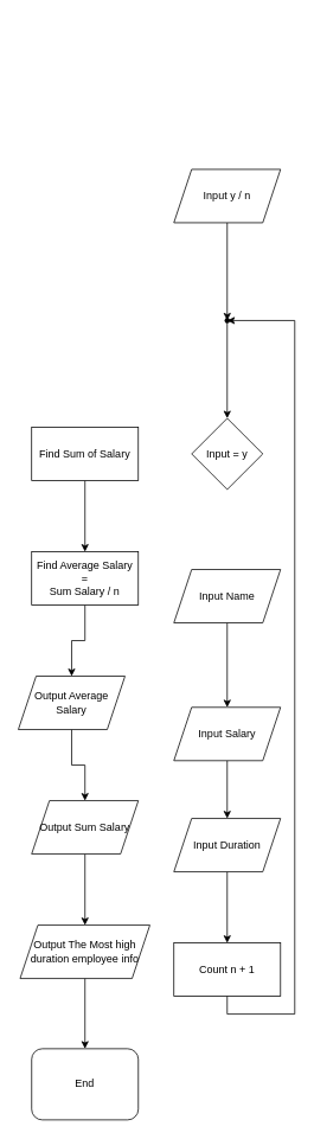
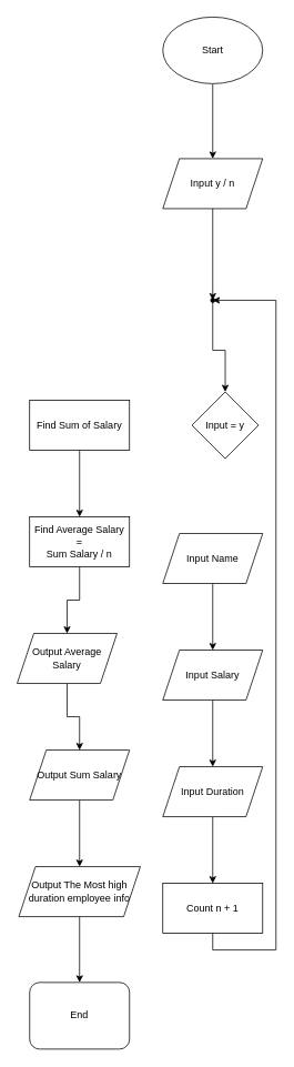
  <mxCell id="0" />
  <mxCell id="1" parent="0" />
+ <mxCell id="2" value="" style="edgeStyle=orthogonalEdgeStyle;rounded=0;orthogonalLoop=1;jettySize=auto;html=1;" edge="1" parent="1" source="3" target="5"><mxGeometry relative="1" as="geometry" /></mxCell>
+ <mxCell id="3" value="Start" style="ellipse;whiteSpace=wrap;html=1;" vertex="1" parent="1"><mxGeometry x="195" y="20" width="120" height="80" as="geometry" /></mxCell>
  <mxCell id="4" value="" style="edgeStyle=orthogonalEdgeStyle;rounded=0;orthogonalLoop=1;jettySize=auto;html=1;" edge="1" parent="1" source="5" target="14"><mxGeometry relative="1" as="geometry" /></mxCell>
  <mxCell id="5" value="Input y / n" style="shape=parallelogram;perimeter=parallelogramPerimeter;whiteSpace=wrap;html=1;fixedSize=1;" vertex="1" parent="1"><mxGeometry x="195" y="190" width="120" height="60" as="geometry" /></mxCell>
- <mxCell id="6" value="Input = y" style="rhombus;whiteSpace=wrap;html=1;" vertex="1" parent="1"><mxGeometry x="215" y="470" width="80" height="80" as="geometry" /></mxCell>
+ <mxCell id="6" value="Input = y" style="rhombus;whiteSpace=wrap;html=1;" vertex="1" parent="1"><mxGeometry x="230" y="470" width="80" height="80" as="geometry" /></mxCell>
  <mxCell id="7" value="" style="edgeStyle=orthogonalEdgeStyle;rounded=0;orthogonalLoop=1;jettySize=auto;html=1;" edge="1" parent="1" source="8" target="10"><mxGeometry relative="1" as="geometry" /></mxCell>
  <mxCell id="8" value="Input Name" style="shape=parallelogram;perimeter=parallelogramPerimeter;whiteSpace=wrap;html=1;fixedSize=1;" vertex="1" parent="1"><mxGeometry x="195" y="640" width="120" height="60" as="geometry" /></mxCell>
  <mxCell id="9" value="" style="edgeStyle=orthogonalEdgeStyle;rounded=0;orthogonalLoop=1;jettySize=auto;html=1;" edge="1" parent="1" source="10" target="12"><mxGeometry relative="1" as="geometry" /></mxCell>
- <mxCell id="10" value="Input Salary" style="shape=parallelogram;perimeter=parallelogramPerimeter;whiteSpace=wrap;html=1;fixedSize=1;" vertex="1" parent="1"><mxGeometry x="195" y="795" width="120" height="60" as="geometry" /></mxCell>
+ <mxCell id="10" value="Input Salary" style="shape=parallelogram;perimeter=parallelogramPerimeter;whiteSpace=wrap;html=1;fixedSize=1;" vertex="1" parent="1"><mxGeometry x="195" y="780" width="120" height="60" as="geometry" /></mxCell>
  <mxCell id="11" value="" style="edgeStyle=orthogonalEdgeStyle;rounded=0;orthogonalLoop=1;jettySize=auto;html=1;" edge="1" parent="1" source="12" target="15"><mxGeometry relative="1" as="geometry" /></mxCell>
  <mxCell id="12" value="Input Duration" style="shape=parallelogram;perimeter=parallelogramPerimeter;whiteSpace=wrap;html=1;fixedSize=1;" vertex="1" parent="1"><mxGeometry x="195" y="920" width="120" height="60" as="geometry" /></mxCell>
  <mxCell id="13" value="" style="edgeStyle=orthogonalEdgeStyle;rounded=0;orthogonalLoop=1;jettySize=auto;html=1;" edge="1" parent="1" source="14" target="6"><mxGeometry relative="1" as="geometry" /></mxCell>
  <mxCell id="14" value="" style="shape=waypoint;sketch=0;size=6;pointerEvents=1;points=[];fillColor=default;resizable=0;rotatable=0;perimeter=centerPerimeter;snapToPoint=1;" vertex="1" parent="1"><mxGeometry x="245" y="350" width="20" height="20" as="geometry" /></mxCell>
  <mxCell id="15" value="Count n + 1" style="whiteSpace=wrap;html=1;" vertex="1" parent="1"><mxGeometry x="195" y="1060" width="120" height="60" as="geometry" /></mxCell>
  <mxCell id="16" style="edgeStyle=orthogonalEdgeStyle;rounded=0;orthogonalLoop=1;jettySize=auto;html=1;exitX=0.5;exitY=1;exitDx=0;exitDy=0;entryX=0.9;entryY=0.46;entryDx=0;entryDy=0;entryPerimeter=0;" edge="1" parent="1" source="15" target="14"><mxGeometry relative="1" as="geometry"><Array as="points"><mxPoint x="255" y="1140" /><mxPoint x="331" y="1140" /><mxPoint x="331" y="360" /></Array></mxGeometry></mxCell>
  <mxCell id="17" value="" style="edgeStyle=orthogonalEdgeStyle;rounded=0;orthogonalLoop=1;jettySize=auto;html=1;" edge="1" parent="1" source="18" target="20"><mxGeometry relative="1" as="geometry" /></mxCell>
  <mxCell id="18" value="Find Sum of Salary" style="whiteSpace=wrap;html=1;" vertex="1" parent="1"><mxGeometry x="35" y="480" width="120" height="60" as="geometry" /></mxCell>
  <mxCell id="19" value="" style="edgeStyle=orthogonalEdgeStyle;rounded=0;orthogonalLoop=1;jettySize=auto;html=1;" edge="1" parent="1" source="20" target="22"><mxGeometry relative="1" as="geometry" /></mxCell>
  <mxCell id="20" value="Find Average Salary =&lt;div&gt;Sum Salary / n&lt;/div&gt;" style="whiteSpace=wrap;html=1;" vertex="1" parent="1"><mxGeometry x="35" y="620" width="120" height="60" as="geometry" /></mxCell>
  <mxCell id="21" value="" style="edgeStyle=orthogonalEdgeStyle;rounded=0;orthogonalLoop=1;jettySize=auto;html=1;" edge="1" parent="1" source="22" target="24"><mxGeometry relative="1" as="geometry" /></mxCell>
  <mxCell id="22" value="Output Average Salary" style="shape=parallelogram;perimeter=parallelogramPerimeter;whiteSpace=wrap;html=1;fixedSize=1;" vertex="1" parent="1"><mxGeometry x="20" y="760" width="120" height="60" as="geometry" /></mxCell>
  <mxCell id="23" value="" style="edgeStyle=orthogonalEdgeStyle;rounded=0;orthogonalLoop=1;jettySize=auto;html=1;" edge="1" parent="1" source="24" target="26"><mxGeometry relative="1" as="geometry" /></mxCell>
  <mxCell id="24" value="Output Sum Salary" style="shape=parallelogram;perimeter=parallelogramPerimeter;whiteSpace=wrap;html=1;fixedSize=1;" vertex="1" parent="1"><mxGeometry x="35" y="900" width="120" height="60" as="geometry" /></mxCell>
  <mxCell id="25" value="" style="edgeStyle=orthogonalEdgeStyle;rounded=0;orthogonalLoop=1;jettySize=auto;html=1;" edge="1" parent="1" source="26" target="27"><mxGeometry relative="1" as="geometry" /></mxCell>
  <mxCell id="26" value="Output The Most high duration employee info" style="shape=parallelogram;perimeter=parallelogramPerimeter;whiteSpace=wrap;html=1;fixedSize=1;" vertex="1" parent="1"><mxGeometry x="22" y="1040" width="146" height="60" as="geometry" /></mxCell>
  <mxCell id="27" value="End" style="whiteSpace=wrap;html=1;rounded=1;" vertex="1" parent="1"><mxGeometry x="35" y="1179" width="120" height="80" as="geometry" /></mxCell>
